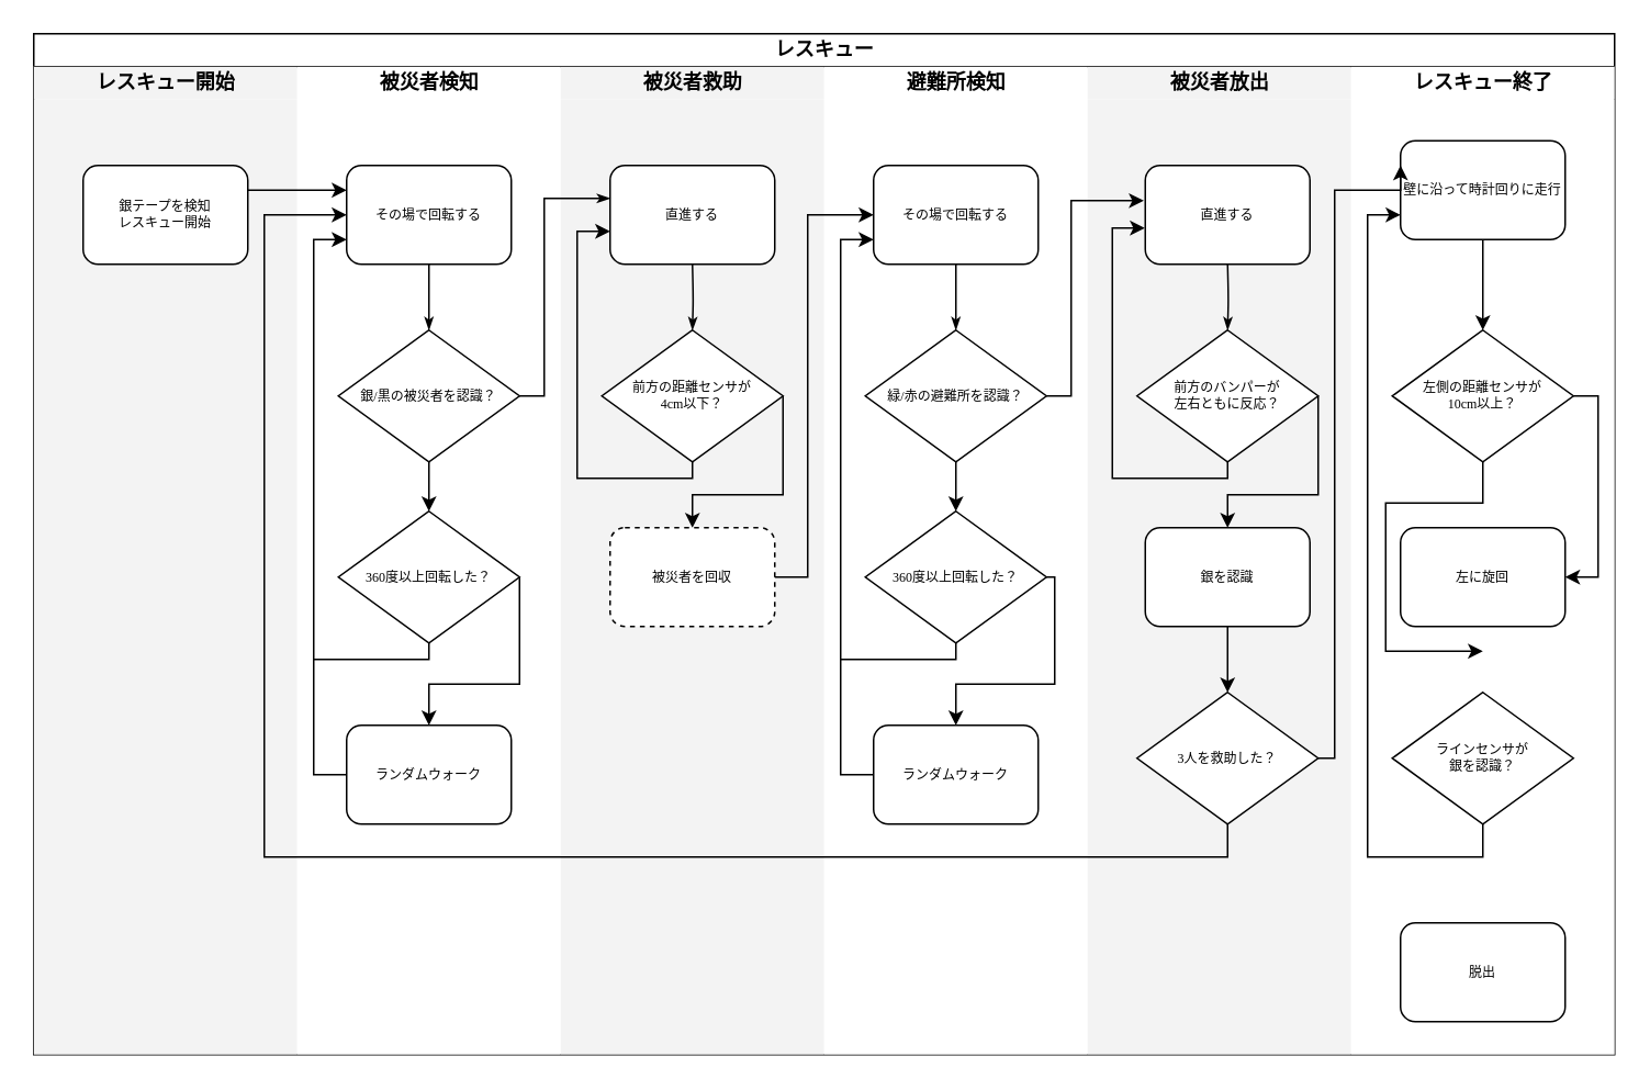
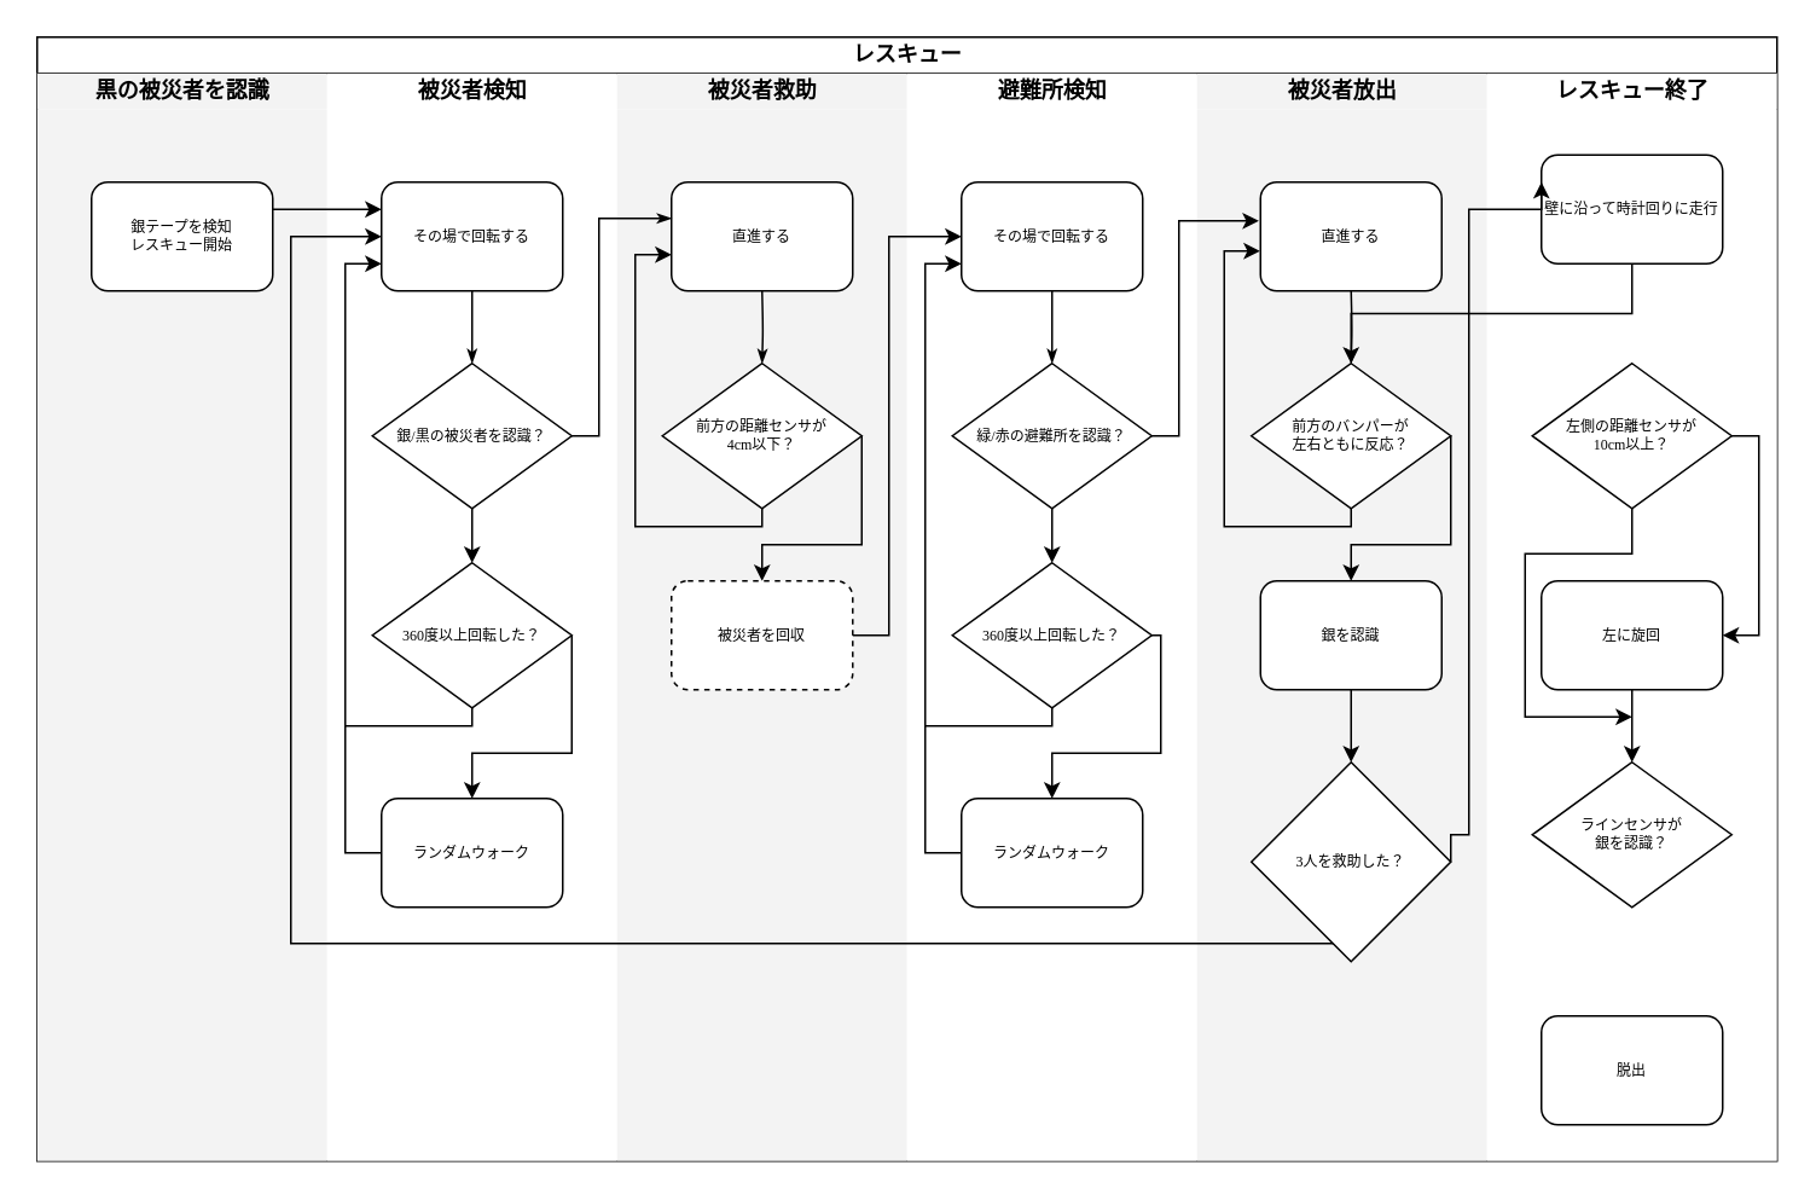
  <mxCell id="0" />
  <mxCell id="1" parent="0" />
  <mxCell id="2" value="レスキュー" style="swimlane;html=1;childLayout=stackLayout;startSize=20;rounded=0;shadow=0;labelBackgroundColor=none;strokeWidth=1;fontFamily=Verdana;fontSize=12;align=center;" parent="1" vertex="1"><mxGeometry x="20" y="20" width="960" height="620" as="geometry" /></mxCell>
- <mxCell id="3" value="レスキュー開始" style="swimlane;html=1;startSize=20;fillColor=#F3F3F3;swimlaneFillColor=#F3F3F3;strokeColor=none;" parent="2" vertex="1"><mxGeometry y="20" width="160" height="600" as="geometry" /></mxCell>
+ <mxCell id="3" value="黒の被災者を認識" style="swimlane;html=1;startSize=20;fillColor=#F3F3F3;swimlaneFillColor=#F3F3F3;strokeColor=none;" parent="2" vertex="1"><mxGeometry y="20" width="160" height="600" as="geometry" /></mxCell>
  <mxCell id="4" value="銀テープを検知&lt;div&gt;レスキュー開始&lt;/div&gt;" style="rounded=1;whiteSpace=wrap;html=1;shadow=0;labelBackgroundColor=none;strokeWidth=1;fontFamily=Verdana;fontSize=8;align=center;" parent="3" vertex="1"><mxGeometry x="30" y="60" width="100" height="60" as="geometry" /></mxCell>
  <mxCell id="5" value="被災者検知" style="swimlane;html=1;startSize=20;fillColor=default;strokeColor=none;swimlaneFillColor=default;" parent="2" vertex="1"><mxGeometry x="160" y="20" width="160" height="600" as="geometry" /></mxCell>
  <mxCell id="6" value="その場で回転する" style="rounded=1;whiteSpace=wrap;html=1;shadow=0;labelBackgroundColor=none;strokeWidth=1;fontFamily=Verdana;fontSize=8;align=center;" parent="5" vertex="1"><mxGeometry x="30" y="60" width="100" height="60" as="geometry" /></mxCell>
  <mxCell id="7" style="edgeStyle=orthogonalEdgeStyle;rounded=1;html=1;labelBackgroundColor=none;startArrow=none;startFill=0;startSize=5;endArrow=classicThin;endFill=1;endSize=5;jettySize=auto;orthogonalLoop=1;strokeWidth=1;fontFamily=Verdana;fontSize=8;exitX=0.5;exitY=1;exitDx=0;exitDy=0;entryX=0.5;entryY=0;entryDx=0;entryDy=0;" parent="5" source="6" target="9" edge="1"><mxGeometry relative="1" as="geometry"><mxPoint x="-40" y="185" as="sourcePoint" /><mxPoint x="80" y="210" as="targetPoint" /></mxGeometry></mxCell>
  <mxCell id="8" style="edgeStyle=orthogonalEdgeStyle;rounded=0;orthogonalLoop=1;jettySize=auto;html=1;exitX=0.5;exitY=1;exitDx=0;exitDy=0;entryX=0.5;entryY=0;entryDx=0;entryDy=0;" edge="1" parent="5" source="9" target="12"><mxGeometry relative="1" as="geometry" /></mxCell>
  <mxCell id="9" value="銀/黒の被災者を認識？" style="rhombus;whiteSpace=wrap;html=1;rounded=0;shadow=0;labelBackgroundColor=none;strokeWidth=1;fontFamily=Verdana;fontSize=8;align=center;" parent="5" vertex="1"><mxGeometry x="25" y="160" width="110" height="80" as="geometry" /></mxCell>
  <mxCell id="10" style="edgeStyle=orthogonalEdgeStyle;rounded=0;orthogonalLoop=1;jettySize=auto;html=1;exitX=0.5;exitY=1;exitDx=0;exitDy=0;entryX=0;entryY=0.75;entryDx=0;entryDy=0;" edge="1" parent="5" source="12" target="6"><mxGeometry relative="1" as="geometry"><Array as="points"><mxPoint x="80" y="360" /><mxPoint x="10" y="360" /><mxPoint x="10" y="105" /></Array></mxGeometry></mxCell>
  <mxCell id="11" style="edgeStyle=orthogonalEdgeStyle;rounded=0;orthogonalLoop=1;jettySize=auto;html=1;exitX=1;exitY=0.5;exitDx=0;exitDy=0;entryX=0.5;entryY=0;entryDx=0;entryDy=0;" edge="1" parent="5" source="12" target="14"><mxGeometry relative="1" as="geometry"><Array as="points"><mxPoint x="135" y="375" /><mxPoint x="80" y="375" /></Array></mxGeometry></mxCell>
  <mxCell id="12" value="360度以上回転した？" style="rhombus;whiteSpace=wrap;html=1;rounded=0;shadow=0;labelBackgroundColor=none;strokeWidth=1;fontFamily=Verdana;fontSize=8;align=center;" vertex="1" parent="5"><mxGeometry x="25" y="270" width="110" height="80" as="geometry" /></mxCell>
  <mxCell id="13" style="edgeStyle=orthogonalEdgeStyle;rounded=0;orthogonalLoop=1;jettySize=auto;html=1;exitX=0;exitY=0.5;exitDx=0;exitDy=0;endArrow=none;startFill=0;" edge="1" parent="5" source="14"><mxGeometry relative="1" as="geometry"><mxPoint x="10.0" y="360.0" as="targetPoint" /></mxGeometry></mxCell>
  <mxCell id="14" value="ランダムウォーク" style="rounded=1;whiteSpace=wrap;html=1;shadow=0;labelBackgroundColor=none;strokeWidth=1;fontFamily=Verdana;fontSize=8;align=center;" vertex="1" parent="5"><mxGeometry x="30" y="400" width="100" height="60" as="geometry" /></mxCell>
  <mxCell id="15" value="被災者救助" style="swimlane;html=1;startSize=20;fillColor=#F3F3F3;strokeColor=none;swimlaneFillColor=#F3F3F3;" parent="2" vertex="1"><mxGeometry x="320" y="20" width="160" height="600" as="geometry" /></mxCell>
  <mxCell id="16" style="edgeStyle=orthogonalEdgeStyle;rounded=0;orthogonalLoop=1;jettySize=auto;html=1;exitX=1;exitY=0.5;exitDx=0;exitDy=0;entryX=0.5;entryY=0;entryDx=0;entryDy=0;" edge="1" parent="15" source="20" target="22"><mxGeometry relative="1" as="geometry"><mxPoint x="130.148" y="300" as="targetPoint" /><Array as="points"><mxPoint x="135" y="260" /><mxPoint x="80" y="260" /></Array></mxGeometry></mxCell>
  <mxCell id="17" value="直進する" style="rounded=1;whiteSpace=wrap;html=1;shadow=0;labelBackgroundColor=none;strokeWidth=1;fontFamily=Verdana;fontSize=8;align=center;" parent="15" vertex="1"><mxGeometry x="30" y="60" width="100" height="60" as="geometry" /></mxCell>
  <mxCell id="18" style="edgeStyle=orthogonalEdgeStyle;rounded=1;html=1;labelBackgroundColor=none;startArrow=none;startFill=0;startSize=5;endArrow=classicThin;endFill=1;endSize=5;jettySize=auto;orthogonalLoop=1;strokeWidth=1;fontFamily=Verdana;fontSize=8;exitX=0.5;exitY=1;exitDx=0;exitDy=0;entryX=0.5;entryY=0;entryDx=0;entryDy=0;" edge="1" target="20" parent="15"><mxGeometry relative="1" as="geometry"><mxPoint x="80" y="120" as="sourcePoint" /><mxPoint x="80" y="210" as="targetPoint" /></mxGeometry></mxCell>
  <mxCell id="19" style="edgeStyle=orthogonalEdgeStyle;rounded=0;orthogonalLoop=1;jettySize=auto;html=1;exitX=0.5;exitY=1;exitDx=0;exitDy=0;entryX=0;entryY=0.75;entryDx=0;entryDy=0;" edge="1" parent="15"><mxGeometry relative="1" as="geometry"><mxPoint x="80" y="235" as="sourcePoint" /><mxPoint x="30" y="100" as="targetPoint" /><Array as="points"><mxPoint x="80" y="250" /><mxPoint x="10" y="250" /><mxPoint x="10" y="100" /></Array></mxGeometry></mxCell>
  <mxCell id="20" value="前方の距離センサが&lt;div&gt;4cm以下？&lt;/div&gt;" style="rhombus;whiteSpace=wrap;html=1;rounded=0;shadow=0;labelBackgroundColor=none;strokeWidth=1;fontFamily=Verdana;fontSize=8;align=center;" vertex="1" parent="15"><mxGeometry x="25" y="160" width="110" height="80" as="geometry" /></mxCell>
  <mxCell id="21" style="edgeStyle=orthogonalEdgeStyle;rounded=0;html=1;labelBackgroundColor=none;startArrow=none;startFill=0;startSize=5;endArrow=classicThin;endFill=1;endSize=5;jettySize=auto;orthogonalLoop=1;strokeWidth=1;fontFamily=Verdana;fontSize=8;entryX=0;entryY=0.5;entryDx=0;entryDy=0;exitX=1;exitY=0.5;exitDx=0;exitDy=0;curved=0;" parent="15" source="9" edge="1"><mxGeometry relative="1" as="geometry"><mxPoint x="-25" y="190" as="sourcePoint" /><mxPoint x="30" y="80" as="targetPoint" /><Array as="points"><mxPoint x="-10" y="200" /><mxPoint x="-10" y="80" /></Array></mxGeometry></mxCell>
  <mxCell id="22" value="被災者を回収" style="rounded=1;whiteSpace=wrap;html=1;shadow=0;labelBackgroundColor=none;strokeWidth=1;fontFamily=Verdana;fontSize=8;align=center;dashed=1;" vertex="1" parent="15"><mxGeometry x="30" y="280" width="100" height="60" as="geometry" /></mxCell>
  <mxCell id="23" value="避難所検知" style="swimlane;html=1;startSize=20;fillColor=default;strokeColor=none;swimlaneFillColor=default;" parent="2" vertex="1"><mxGeometry x="480" y="20" width="160" height="600" as="geometry" /></mxCell>
  <mxCell id="24" style="edgeStyle=orthogonalEdgeStyle;rounded=1;html=1;labelBackgroundColor=none;startArrow=none;startFill=0;startSize=5;endArrow=classicThin;endFill=1;endSize=5;jettySize=auto;orthogonalLoop=1;strokeWidth=1;fontFamily=Verdana;fontSize=8" parent="23" edge="1"><mxGeometry relative="1" as="geometry"><mxPoint x="80" y="380.0" as="sourcePoint" /></mxGeometry></mxCell>
  <mxCell id="25" value="その場で回転する" style="rounded=1;whiteSpace=wrap;html=1;shadow=0;labelBackgroundColor=none;strokeWidth=1;fontFamily=Verdana;fontSize=8;align=center;" vertex="1" parent="23"><mxGeometry x="30" y="60" width="100" height="60" as="geometry" /></mxCell>
  <mxCell id="26" style="edgeStyle=orthogonalEdgeStyle;rounded=1;html=1;labelBackgroundColor=none;startArrow=none;startFill=0;startSize=5;endArrow=classicThin;endFill=1;endSize=5;jettySize=auto;orthogonalLoop=1;strokeWidth=1;fontFamily=Verdana;fontSize=8;exitX=0.5;exitY=1;exitDx=0;exitDy=0;entryX=0.5;entryY=0;entryDx=0;entryDy=0;" edge="1" parent="23" source="25" target="28"><mxGeometry relative="1" as="geometry"><mxPoint x="-40" y="185" as="sourcePoint" /><mxPoint x="80" y="210" as="targetPoint" /></mxGeometry></mxCell>
  <mxCell id="27" style="edgeStyle=orthogonalEdgeStyle;rounded=0;orthogonalLoop=1;jettySize=auto;html=1;exitX=0.5;exitY=1;exitDx=0;exitDy=0;entryX=0.5;entryY=0;entryDx=0;entryDy=0;" edge="1" parent="23" source="28" target="31"><mxGeometry relative="1" as="geometry" /></mxCell>
  <mxCell id="28" value="緑/赤の避難所を認識？" style="rhombus;whiteSpace=wrap;html=1;rounded=0;shadow=0;labelBackgroundColor=none;strokeWidth=1;fontFamily=Verdana;fontSize=8;align=center;" vertex="1" parent="23"><mxGeometry x="25" y="160" width="110" height="80" as="geometry" /></mxCell>
  <mxCell id="29" style="edgeStyle=orthogonalEdgeStyle;rounded=0;orthogonalLoop=1;jettySize=auto;html=1;exitX=0.5;exitY=1;exitDx=0;exitDy=0;entryX=0;entryY=0.75;entryDx=0;entryDy=0;" edge="1" parent="23" source="31" target="25"><mxGeometry relative="1" as="geometry"><Array as="points"><mxPoint x="80" y="360" /><mxPoint x="10" y="360" /><mxPoint x="10" y="105" /></Array></mxGeometry></mxCell>
  <mxCell id="30" style="edgeStyle=orthogonalEdgeStyle;rounded=0;orthogonalLoop=1;jettySize=auto;html=1;exitX=1;exitY=0.5;exitDx=0;exitDy=0;entryX=0.5;entryY=0;entryDx=0;entryDy=0;" edge="1" parent="23" source="31" target="33"><mxGeometry relative="1" as="geometry"><Array as="points"><mxPoint x="140" y="310" /><mxPoint x="140" y="375" /><mxPoint x="80" y="375" /></Array></mxGeometry></mxCell>
  <mxCell id="31" value="360度以上回転した？" style="rhombus;whiteSpace=wrap;html=1;rounded=0;shadow=0;labelBackgroundColor=none;strokeWidth=1;fontFamily=Verdana;fontSize=8;align=center;" vertex="1" parent="23"><mxGeometry x="25" y="270" width="110" height="80" as="geometry" /></mxCell>
  <mxCell id="32" style="edgeStyle=orthogonalEdgeStyle;rounded=0;orthogonalLoop=1;jettySize=auto;html=1;exitX=0;exitY=0.5;exitDx=0;exitDy=0;endArrow=none;startFill=0;" edge="1" parent="23" source="33"><mxGeometry relative="1" as="geometry"><mxPoint x="10.0" y="360.0" as="targetPoint" /></mxGeometry></mxCell>
  <mxCell id="33" value="ランダムウォーク" style="rounded=1;whiteSpace=wrap;html=1;shadow=0;labelBackgroundColor=none;strokeWidth=1;fontFamily=Verdana;fontSize=8;align=center;" vertex="1" parent="23"><mxGeometry x="30" y="400" width="100" height="60" as="geometry" /></mxCell>
  <mxCell id="34" value="被災者放出" style="swimlane;html=1;startSize=20;fillColor=#F3F3F3;strokeColor=none;swimlaneFillColor=#F3F3F3;" parent="2" vertex="1"><mxGeometry x="640" y="20" width="160" height="600" as="geometry" /></mxCell>
  <mxCell id="35" style="edgeStyle=orthogonalEdgeStyle;rounded=0;orthogonalLoop=1;jettySize=auto;html=1;exitX=1;exitY=0.5;exitDx=0;exitDy=0;entryX=0.5;entryY=0;entryDx=0;entryDy=0;" edge="1" parent="34" source="38" target="40"><mxGeometry relative="1" as="geometry"><mxPoint x="135.148" y="300" as="targetPoint" /><Array as="points"><mxPoint x="140" y="260" /><mxPoint x="85" y="260" /></Array></mxGeometry></mxCell>
  <mxCell id="36" value="直進する" style="rounded=1;whiteSpace=wrap;html=1;shadow=0;labelBackgroundColor=none;strokeWidth=1;fontFamily=Verdana;fontSize=8;align=center;" vertex="1" parent="34"><mxGeometry x="35" y="60" width="100" height="60" as="geometry" /></mxCell>
  <mxCell id="37" style="edgeStyle=orthogonalEdgeStyle;rounded=1;html=1;labelBackgroundColor=none;startArrow=none;startFill=0;startSize=5;endArrow=classicThin;endFill=1;endSize=5;jettySize=auto;orthogonalLoop=1;strokeWidth=1;fontFamily=Verdana;fontSize=8;exitX=0.5;exitY=1;exitDx=0;exitDy=0;entryX=0.5;entryY=0;entryDx=0;entryDy=0;" edge="1" parent="34" target="38"><mxGeometry relative="1" as="geometry"><mxPoint x="85" y="120" as="sourcePoint" /><mxPoint x="85" y="210" as="targetPoint" /></mxGeometry></mxCell>
  <mxCell id="38" value="前方のバンパーが&lt;div&gt;左右ともに反応？&lt;/div&gt;" style="rhombus;whiteSpace=wrap;html=1;rounded=0;shadow=0;labelBackgroundColor=none;strokeWidth=1;fontFamily=Verdana;fontSize=8;align=center;" vertex="1" parent="34"><mxGeometry x="30" y="160" width="110" height="80" as="geometry" /></mxCell>
  <mxCell id="39" style="edgeStyle=orthogonalEdgeStyle;rounded=0;orthogonalLoop=1;jettySize=auto;html=1;exitX=0.5;exitY=1;exitDx=0;exitDy=0;entryX=0.5;entryY=0;entryDx=0;entryDy=0;" edge="1" parent="34" source="40" target="43"><mxGeometry relative="1" as="geometry" /></mxCell>
  <mxCell id="40" value="銀を認識" style="rounded=1;whiteSpace=wrap;html=1;shadow=0;labelBackgroundColor=none;strokeWidth=1;fontFamily=Verdana;fontSize=8;align=center;" vertex="1" parent="34"><mxGeometry x="35" y="280" width="100" height="60" as="geometry" /></mxCell>
  <mxCell id="41" style="edgeStyle=orthogonalEdgeStyle;rounded=0;orthogonalLoop=1;jettySize=auto;html=1;exitX=0.5;exitY=1;exitDx=0;exitDy=0;entryX=-0.003;entryY=0.633;entryDx=0;entryDy=0;entryPerimeter=0;" edge="1" parent="34" source="38" target="36"><mxGeometry relative="1" as="geometry"><Array as="points"><mxPoint x="85" y="250" /><mxPoint x="15" y="250" /><mxPoint x="15" y="98" /></Array></mxGeometry></mxCell>
  <mxCell id="42" style="edgeStyle=orthogonalEdgeStyle;rounded=0;orthogonalLoop=1;jettySize=auto;html=1;exitX=0.5;exitY=1;exitDx=0;exitDy=0;" edge="1" parent="34" source="43"><mxGeometry relative="1" as="geometry"><mxPoint x="-450" y="90.0" as="targetPoint" /><Array as="points"><mxPoint x="85" y="480" /><mxPoint x="-500" y="480" /><mxPoint x="-500" y="90" /></Array></mxGeometry></mxCell>
- <mxCell id="43" value="3人を救助した？" style="rhombus;whiteSpace=wrap;html=1;rounded=0;shadow=0;labelBackgroundColor=none;strokeWidth=1;fontFamily=Verdana;fontSize=8;align=center;" vertex="1" parent="34"><mxGeometry x="30" y="380" width="110" height="80" as="geometry" /></mxCell>
+ <mxCell id="43" value="3人を救助した？" style="rhombus;whiteSpace=wrap;html=1;rounded=0;shadow=0;labelBackgroundColor=none;strokeWidth=1;fontFamily=Verdana;fontSize=8;align=center;" vertex="1" parent="34"><mxGeometry x="30" y="380" width="110" height="110" as="geometry" /></mxCell>
  <mxCell id="44" value="レスキュー終了" style="swimlane;html=1;startSize=20;fillColor=default;strokeColor=none;swimlaneFillColor=default;" parent="2" vertex="1"><mxGeometry x="800" y="20" width="160" height="600" as="geometry" /></mxCell>
- <mxCell id="45" style="edgeStyle=orthogonalEdgeStyle;rounded=0;orthogonalLoop=1;jettySize=auto;html=1;exitX=0.5;exitY=1;exitDx=0;exitDy=0;entryX=0.5;entryY=0;entryDx=0;entryDy=0;" edge="1" parent="44" source="46" target="49"><mxGeometry relative="1" as="geometry" /></mxCell>
+ <mxCell id="45" style="edgeStyle=orthogonalEdgeStyle;rounded=0;orthogonalLoop=1;jettySize=auto;html=1;exitX=0.5;exitY=1;exitDx=0;exitDy=0;" edge="1" parent="44" source="46" target="38"><mxGeometry relative="1" as="geometry" /></mxCell>
  <mxCell id="46" value="壁に沿って時計回りに走行" style="rounded=1;whiteSpace=wrap;html=1;shadow=0;labelBackgroundColor=none;strokeWidth=1;fontFamily=Verdana;fontSize=8;align=center;" vertex="1" parent="44"><mxGeometry x="30" y="45" width="100" height="60" as="geometry" /></mxCell>
  <mxCell id="47" style="edgeStyle=orthogonalEdgeStyle;rounded=0;orthogonalLoop=1;jettySize=auto;html=1;exitX=1;exitY=0.5;exitDx=0;exitDy=0;entryX=1;entryY=0.5;entryDx=0;entryDy=0;" edge="1" parent="44" source="49" target="53"><mxGeometry relative="1" as="geometry"><Array as="points"><mxPoint x="150" y="200" /><mxPoint x="150" y="310" /></Array></mxGeometry></mxCell>
  <mxCell id="48" style="edgeStyle=orthogonalEdgeStyle;rounded=0;orthogonalLoop=1;jettySize=auto;html=1;exitX=0.5;exitY=1;exitDx=0;exitDy=0;" edge="1" parent="44" source="49"><mxGeometry relative="1" as="geometry"><mxPoint x="80" y="354.99" as="targetPoint" /><mxPoint x="80" y="244.99" as="sourcePoint" /><Array as="points"><mxPoint x="80" y="265" /><mxPoint x="21" y="265" /><mxPoint x="21" y="355" /></Array></mxGeometry></mxCell>
  <mxCell id="49" value="左側の距離センサ&lt;span style=&quot;background-color: transparent; color: light-dark(rgb(0, 0, 0), rgb(255, 255, 255));&quot;&gt;が&lt;/span&gt;&lt;div&gt;&lt;span style=&quot;background-color: transparent; color: light-dark(rgb(0, 0, 0), rgb(255, 255, 255));&quot;&gt;10cm以上？&lt;/span&gt;&lt;/div&gt;" style="rhombus;whiteSpace=wrap;html=1;rounded=0;shadow=0;labelBackgroundColor=none;strokeWidth=1;fontFamily=Verdana;fontSize=8;align=center;" vertex="1" parent="44"><mxGeometry x="25" y="160" width="110" height="80" as="geometry" /></mxCell>
- <mxCell id="50" style="edgeStyle=orthogonalEdgeStyle;rounded=0;orthogonalLoop=1;jettySize=auto;html=1;exitX=0.5;exitY=1;exitDx=0;exitDy=0;entryX=0;entryY=0.75;entryDx=0;entryDy=0;" edge="1" parent="44" source="51" target="46"><mxGeometry relative="1" as="geometry" /></mxCell>
  <mxCell id="51" value="ラインセンサが&lt;div&gt;銀を認識？&lt;/div&gt;" style="rhombus;whiteSpace=wrap;html=1;rounded=0;shadow=0;labelBackgroundColor=none;strokeWidth=1;fontFamily=Verdana;fontSize=8;align=center;" vertex="1" parent="44"><mxGeometry x="25" y="380" width="110" height="80" as="geometry" /></mxCell>
+ <mxCell id="52" style="edgeStyle=orthogonalEdgeStyle;rounded=0;orthogonalLoop=1;jettySize=auto;html=1;exitX=0.5;exitY=1;exitDx=0;exitDy=0;entryX=0.5;entryY=0;entryDx=0;entryDy=0;" edge="1" parent="44" source="53" target="51"><mxGeometry relative="1" as="geometry" /></mxCell>
  <mxCell id="53" value="左に旋回" style="rounded=1;whiteSpace=wrap;html=1;shadow=0;labelBackgroundColor=none;strokeWidth=1;fontFamily=Verdana;fontSize=8;align=center;" vertex="1" parent="44"><mxGeometry x="30" y="280" width="100" height="60" as="geometry" /></mxCell>
  <mxCell id="54" value="脱出" style="rounded=1;whiteSpace=wrap;html=1;shadow=0;labelBackgroundColor=none;strokeWidth=1;fontFamily=Verdana;fontSize=8;align=center;" vertex="1" parent="44"><mxGeometry x="30" y="520" width="100" height="60" as="geometry" /></mxCell>
  <mxCell id="55" style="edgeStyle=orthogonalEdgeStyle;rounded=0;orthogonalLoop=1;jettySize=auto;html=1;exitX=1;exitY=0.25;exitDx=0;exitDy=0;entryX=0;entryY=0.25;entryDx=0;entryDy=0;" edge="1" parent="2" source="4" target="6"><mxGeometry relative="1" as="geometry" /></mxCell>
  <mxCell id="56" style="edgeStyle=orthogonalEdgeStyle;rounded=0;orthogonalLoop=1;jettySize=auto;html=1;exitX=1;exitY=0.5;exitDx=0;exitDy=0;entryX=0;entryY=0.5;entryDx=0;entryDy=0;" edge="1" parent="2" source="22" target="25"><mxGeometry relative="1" as="geometry"><Array as="points"><mxPoint x="470" y="330" /><mxPoint x="470" y="110" /></Array></mxGeometry></mxCell>
  <mxCell id="57" style="edgeStyle=orthogonalEdgeStyle;rounded=0;orthogonalLoop=1;jettySize=auto;html=1;exitX=1;exitY=0.5;exitDx=0;exitDy=0;entryX=-0.009;entryY=0.356;entryDx=0;entryDy=0;entryPerimeter=0;" edge="1" parent="2" source="28" target="36"><mxGeometry relative="1" as="geometry"><Array as="points"><mxPoint x="630" y="220" /><mxPoint x="630" y="101" /></Array></mxGeometry></mxCell>
  <mxCell id="58" style="edgeStyle=orthogonalEdgeStyle;rounded=0;orthogonalLoop=1;jettySize=auto;html=1;exitX=1;exitY=0.5;exitDx=0;exitDy=0;entryX=0;entryY=0.25;entryDx=0;entryDy=0;" edge="1" parent="2" source="43" target="46"><mxGeometry relative="1" as="geometry"><Array as="points"><mxPoint x="790" y="440" /><mxPoint x="790" y="95" /></Array></mxGeometry></mxCell>
